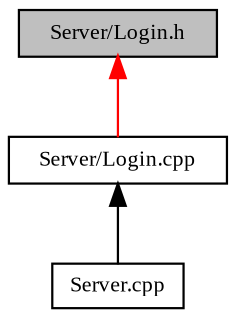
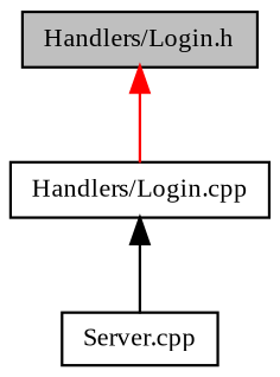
  digraph {
    fontname="Liberation Serif"
    node [color=black fillcolor=white fontname="Liberation Serif" fontsize=10 shape=record style=filled]
    edge [dir=back fontname="Liberation Serif" fontsize=10 labelfontname=Helvetica labelfontsize=10 style=solid]
-   n1 [fillcolor=grey75 fontcolor=black height=0.2 label="Server/Login.h" width=0.4]
-   n2 [height=0.2 label="Server/Login.cpp" width=0.4]
+   n1 [fillcolor=grey75 fontcolor=black height=0.2 label="Handlers/Login.h" width=0.4]
+   n2 [height=0.2 label="Handlers/Login.cpp" width=0.4]
    n3 [height=0.2 label="Server.cpp" width=0.4]
    n1 -> n2 [color=red]
    n2 -> n3 [color=black]
  }
